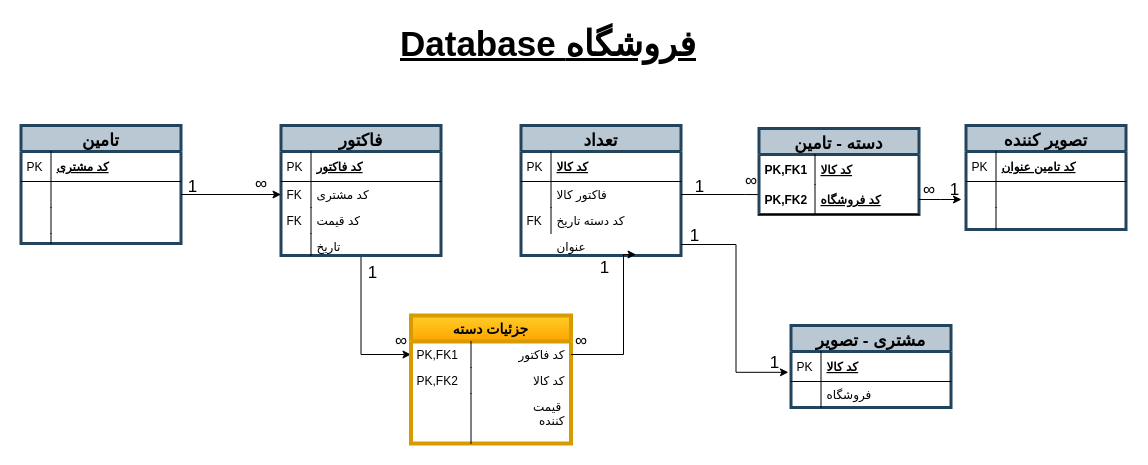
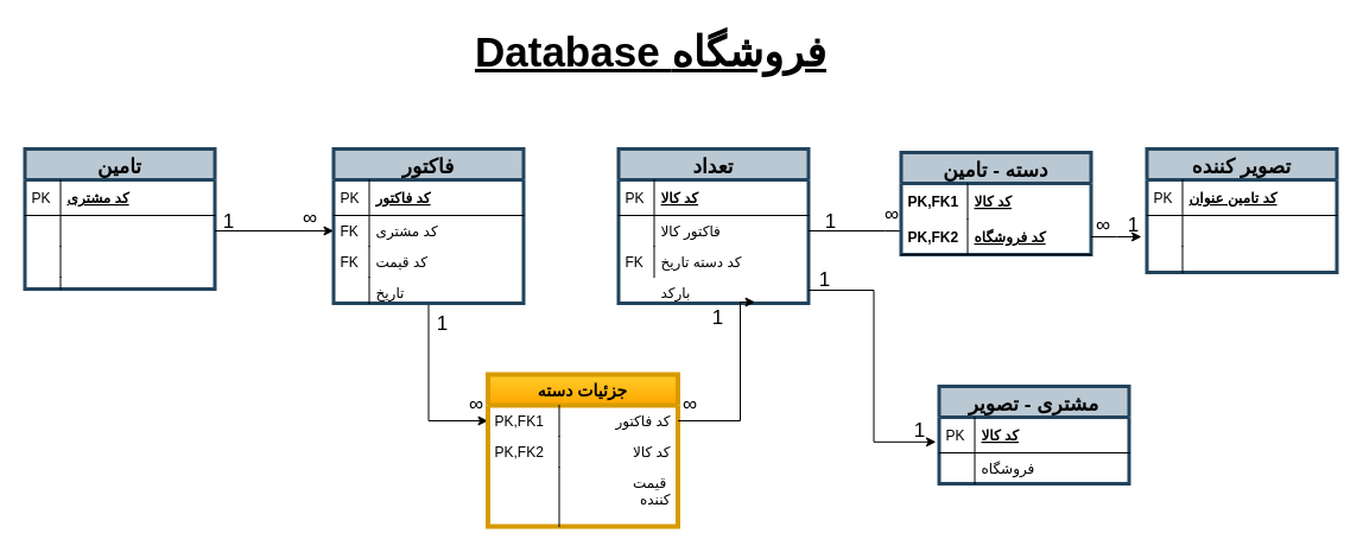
  <mxCell id="0" />
  <mxCell id="1" parent="0" />
  <mxCell id="2" value="تامین" style="swimlane;fontStyle=1;childLayout=stackLayout;horizontal=1;startSize=26;fillColor=#bac8d3;horizontalStack=0;resizeParent=1;resizeParentMax=0;resizeLast=0;collapsible=1;marginBottom=0;swimlaneFillColor=#ffffff;align=center;fontSize=17;strokeColor=#23445d;strokeWidth=3;" vertex="1" parent="1"><mxGeometry x="20.5" y="125" width="160" height="118" as="geometry" /></mxCell>
  <mxCell id="3" value="کد مشتری" style="shape=partialRectangle;top=0;left=0;right=0;bottom=1;align=left;verticalAlign=middle;fillColor=none;spacingLeft=34;spacingRight=4;overflow=hidden;rotatable=0;points=[[0,0.5],[1,0.5]];portConstraint=eastwest;dropTarget=0;fontStyle=5;fontSize=12;" vertex="1" parent="2"><mxGeometry y="26" width="160" height="30" as="geometry" /></mxCell>
  <mxCell id="4" value="PK" style="shape=partialRectangle;top=0;left=0;bottom=0;fillColor=none;align=left;verticalAlign=middle;spacingLeft=4;spacingRight=4;overflow=hidden;rotatable=0;points=[];portConstraint=eastwest;part=1;fontSize=12;" vertex="1" connectable="0" parent="3"><mxGeometry width="30" height="30" as="geometry" /></mxCell>
  <mxCell id="5" value="" style="shape=partialRectangle;top=0;left=0;right=0;bottom=0;align=left;verticalAlign=top;fillColor=none;spacingLeft=34;spacingRight=4;overflow=hidden;rotatable=0;points=[[0,0.5],[1,0.5]];portConstraint=eastwest;dropTarget=0;fontSize=12;" vertex="1" parent="2"><mxGeometry y="56" width="160" height="26" as="geometry" /></mxCell>
  <mxCell id="6" value="" style="shape=partialRectangle;top=0;left=0;bottom=0;fillColor=none;align=left;verticalAlign=top;spacingLeft=4;spacingRight=4;overflow=hidden;rotatable=0;points=[];portConstraint=eastwest;part=1;fontSize=12;" vertex="1" connectable="0" parent="5"><mxGeometry width="30" height="26" as="geometry" /></mxCell>
  <mxCell id="7" value="" style="shape=partialRectangle;top=0;left=0;right=0;bottom=0;align=left;verticalAlign=top;fillColor=none;spacingLeft=34;spacingRight=4;overflow=hidden;rotatable=0;points=[[0,0.5],[1,0.5]];portConstraint=eastwest;dropTarget=0;fontSize=12;" vertex="1" parent="2"><mxGeometry y="82" width="160" height="26" as="geometry" /></mxCell>
  <mxCell id="8" value="" style="shape=partialRectangle;top=0;left=0;bottom=0;fillColor=none;align=left;verticalAlign=top;spacingLeft=4;spacingRight=4;overflow=hidden;rotatable=0;points=[];portConstraint=eastwest;part=1;fontSize=12;" vertex="1" connectable="0" parent="7"><mxGeometry width="30" height="26" as="geometry" /></mxCell>
  <mxCell id="9" value="" style="shape=partialRectangle;top=0;left=0;right=0;bottom=0;align=left;verticalAlign=top;fillColor=none;spacingLeft=34;spacingRight=4;overflow=hidden;rotatable=0;points=[[0,0.5],[1,0.5]];portConstraint=eastwest;dropTarget=0;fontSize=12;" vertex="1" parent="2"><mxGeometry y="108" width="160" height="10" as="geometry" /></mxCell>
  <mxCell id="10" value="" style="shape=partialRectangle;top=0;left=0;bottom=0;fillColor=none;align=left;verticalAlign=top;spacingLeft=4;spacingRight=4;overflow=hidden;rotatable=0;points=[];portConstraint=eastwest;part=1;fontSize=12;" vertex="1" connectable="0" parent="9"><mxGeometry width="30" height="10" as="geometry" /></mxCell>
  <mxCell id="11" style="edgeStyle=orthogonalEdgeStyle;rounded=0;orthogonalLoop=1;jettySize=auto;html=1;entryX=0;entryY=0.5;entryDx=0;entryDy=0;fontSize=15;" edge="1" parent="1" source="12" target="23"><mxGeometry relative="1" as="geometry" /></mxCell>
  <mxCell id="12" value="فاکتور" style="swimlane;fontStyle=1;childLayout=stackLayout;horizontal=1;startSize=26;fillColor=#bac8d3;horizontalStack=0;resizeParent=1;resizeParentMax=0;resizeLast=0;collapsible=1;marginBottom=0;swimlaneFillColor=#ffffff;align=center;fontSize=17;strokeColor=#23445d;strokeWidth=3;" vertex="1" parent="1"><mxGeometry x="280.5" y="125" width="160" height="130" as="geometry" /></mxCell>
  <mxCell id="13" value="کد فاکتور" style="shape=partialRectangle;top=0;left=0;right=0;bottom=1;align=left;verticalAlign=middle;fillColor=none;spacingLeft=34;spacingRight=4;overflow=hidden;rotatable=0;points=[[0,0.5],[1,0.5]];portConstraint=eastwest;dropTarget=0;fontStyle=5;fontSize=12;" vertex="1" parent="12"><mxGeometry y="26" width="160" height="30" as="geometry" /></mxCell>
  <mxCell id="14" value="PK" style="shape=partialRectangle;top=0;left=0;bottom=0;fillColor=none;align=left;verticalAlign=middle;spacingLeft=4;spacingRight=4;overflow=hidden;rotatable=0;points=[];portConstraint=eastwest;part=1;fontSize=12;" vertex="1" connectable="0" parent="13"><mxGeometry width="30" height="30" as="geometry" /></mxCell>
  <mxCell id="15" value="کد مشتری" style="shape=partialRectangle;top=0;left=0;right=0;bottom=0;align=left;verticalAlign=top;fillColor=none;spacingLeft=34;spacingRight=4;overflow=hidden;rotatable=0;points=[[0,0.5],[1,0.5]];portConstraint=eastwest;dropTarget=0;fontSize=12;" vertex="1" parent="12"><mxGeometry y="56" width="160" height="26" as="geometry" /></mxCell>
  <mxCell id="16" value="FK&#10;&#10;" style="shape=partialRectangle;top=0;left=0;bottom=0;fillColor=none;align=left;verticalAlign=top;spacingLeft=4;spacingRight=4;overflow=hidden;rotatable=0;points=[];portConstraint=eastwest;part=1;fontSize=12;" vertex="1" connectable="0" parent="15"><mxGeometry width="30" height="26" as="geometry" /></mxCell>
  <mxCell id="17" value="کد قیمت" style="shape=partialRectangle;top=0;left=0;right=0;bottom=0;align=left;verticalAlign=top;fillColor=none;spacingLeft=34;spacingRight=4;overflow=hidden;rotatable=0;points=[[0,0.5],[1,0.5]];portConstraint=eastwest;dropTarget=0;fontSize=12;" vertex="1" parent="12"><mxGeometry y="82" width="160" height="26" as="geometry" /></mxCell>
  <mxCell id="18" value="FK" style="shape=partialRectangle;top=0;left=0;bottom=0;fillColor=none;align=left;verticalAlign=top;spacingLeft=4;spacingRight=4;overflow=hidden;rotatable=0;points=[];portConstraint=eastwest;part=1;fontSize=12;" vertex="1" connectable="0" parent="17"><mxGeometry width="30" height="26" as="geometry" /></mxCell>
  <mxCell id="19" value="تاریخ" style="shape=partialRectangle;top=0;left=0;right=0;bottom=0;align=left;verticalAlign=top;fillColor=none;spacingLeft=34;spacingRight=4;overflow=hidden;rotatable=0;points=[[0,0.5],[1,0.5]];portConstraint=eastwest;dropTarget=0;fontSize=12;" vertex="1" parent="12"><mxGeometry y="108" width="160" height="22" as="geometry" /></mxCell>
  <mxCell id="20" value="" style="shape=partialRectangle;top=0;left=0;bottom=0;fillColor=none;align=left;verticalAlign=top;spacingLeft=4;spacingRight=4;overflow=hidden;rotatable=0;points=[];portConstraint=eastwest;part=1;fontSize=12;" vertex="1" connectable="0" parent="19"><mxGeometry width="30" height="22" as="geometry" /></mxCell>
  <mxCell id="21" style="edgeStyle=orthogonalEdgeStyle;rounded=0;orthogonalLoop=1;jettySize=auto;html=1;entryX=0;entryY=0.5;entryDx=0;entryDy=0;fontSize=15;" edge="1" parent="1" source="5" target="15"><mxGeometry relative="1" as="geometry" /></mxCell>
  <mxCell id="22" value="جزئیات دسته" style="swimlane;fontStyle=1;childLayout=stackLayout;horizontal=1;startSize=26;horizontalStack=0;resizeParent=1;resizeParentMax=0;resizeLast=0;collapsible=1;marginBottom=0;swimlaneFillColor=#ffffff;align=center;fontSize=14;gradientColor=#ffa500;fillColor=#ffcd28;strokeColor=#d79b00;strokeWidth=4;" vertex="1" parent="1"><mxGeometry x="410.5" y="315" width="160" height="128" as="geometry" /></mxCell>
  <mxCell id="23" value="کد فاکتور" style="shape=partialRectangle;top=0;left=0;right=0;bottom=0;align=right;verticalAlign=top;fillColor=none;spacingLeft=34;spacingRight=4;overflow=hidden;rotatable=0;points=[[0,0.5],[1,0.5]];portConstraint=eastwest;dropTarget=0;fontSize=12;" vertex="1" parent="22"><mxGeometry y="26" width="160" height="26" as="geometry" /></mxCell>
  <mxCell id="24" value="PK,FK1&#10;" style="shape=partialRectangle;top=0;left=0;bottom=0;fillColor=none;align=left;verticalAlign=top;spacingLeft=4;spacingRight=4;overflow=hidden;rotatable=0;points=[];portConstraint=eastwest;part=1;fontSize=12;" vertex="1" connectable="0" parent="23"><mxGeometry width="60" height="26" as="geometry" /></mxCell>
  <mxCell id="25" value="کد کالا" style="shape=partialRectangle;top=0;left=0;right=0;bottom=0;align=right;verticalAlign=top;fillColor=none;spacingLeft=34;spacingRight=4;overflow=hidden;rotatable=0;points=[[0,0.5],[1,0.5]];portConstraint=eastwest;dropTarget=0;fontSize=12;labelBorderColor=none;strokeColor=#000000;" vertex="1" parent="22"><mxGeometry y="52" width="160" height="26" as="geometry" /></mxCell>
  <mxCell id="26" value="PK,FK2" style="shape=partialRectangle;top=0;left=0;bottom=0;fillColor=none;align=left;verticalAlign=top;spacingLeft=4;spacingRight=4;overflow=hidden;rotatable=0;points=[];portConstraint=eastwest;part=1;fontSize=12;" vertex="1" connectable="0" parent="25"><mxGeometry width="60" height="26" as="geometry" /></mxCell>
  <mxCell id="27" value="قیمت &#10;کننده" style="shape=partialRectangle;top=0;left=0;right=0;bottom=0;align=right;verticalAlign=top;fillColor=none;spacingLeft=34;spacingRight=4;overflow=hidden;rotatable=0;points=[[0,0.5],[1,0.5]];portConstraint=eastwest;dropTarget=0;fontSize=12;" vertex="1" parent="22"><mxGeometry y="78" width="160" height="50" as="geometry" /></mxCell>
  <mxCell id="28" value="" style="shape=partialRectangle;top=0;left=0;bottom=0;fillColor=none;align=left;verticalAlign=top;spacingLeft=4;spacingRight=4;overflow=hidden;rotatable=0;points=[];portConstraint=eastwest;part=1;fontSize=12;" vertex="1" connectable="0" parent="27"><mxGeometry width="60" height="50" as="geometry" /></mxCell>
  <mxCell id="29" value="تعداد" style="swimlane;fontStyle=1;childLayout=stackLayout;horizontal=1;startSize=26;fillColor=#bac8d3;horizontalStack=0;resizeParent=1;resizeParentMax=0;resizeLast=0;collapsible=1;marginBottom=0;swimlaneFillColor=#ffffff;align=center;fontSize=17;strokeColor=#23445d;strokeWidth=3;" vertex="1" parent="1"><mxGeometry x="520.5" y="125" width="160" height="130" as="geometry" /></mxCell>
  <mxCell id="30" value="کد کالا" style="shape=partialRectangle;top=0;left=0;right=0;bottom=1;align=left;verticalAlign=middle;fillColor=none;spacingLeft=34;spacingRight=4;overflow=hidden;rotatable=0;points=[[0,0.5],[1,0.5]];portConstraint=eastwest;dropTarget=0;fontStyle=5;fontSize=12;" vertex="1" parent="29"><mxGeometry y="26" width="160" height="30" as="geometry" /></mxCell>
  <mxCell id="31" value="PK" style="shape=partialRectangle;top=0;left=0;bottom=0;fillColor=none;align=left;verticalAlign=middle;spacingLeft=4;spacingRight=4;overflow=hidden;rotatable=0;points=[];portConstraint=eastwest;part=1;fontSize=12;" vertex="1" connectable="0" parent="30"><mxGeometry width="30" height="30" as="geometry" /></mxCell>
  <mxCell id="32" value="فاکتور کالا" style="shape=partialRectangle;top=0;left=0;right=0;bottom=0;align=left;verticalAlign=top;fillColor=none;spacingLeft=34;spacingRight=4;overflow=hidden;rotatable=0;points=[[0,0.5],[1,0.5]];portConstraint=eastwest;dropTarget=0;fontSize=12;" vertex="1" parent="29"><mxGeometry y="56" width="160" height="26" as="geometry" /></mxCell>
  <mxCell id="33" value="" style="shape=partialRectangle;top=0;left=0;bottom=0;fillColor=none;align=left;verticalAlign=top;spacingLeft=4;spacingRight=4;overflow=hidden;rotatable=0;points=[];portConstraint=eastwest;part=1;fontSize=12;" vertex="1" connectable="0" parent="32"><mxGeometry width="30" height="26" as="geometry" /></mxCell>
  <mxCell id="34" value="کد دسته تاریخ" style="shape=partialRectangle;top=0;left=0;right=0;bottom=0;align=left;verticalAlign=top;fillColor=none;spacingLeft=34;spacingRight=4;overflow=hidden;rotatable=0;points=[[0,0.5],[1,0.5]];portConstraint=eastwest;dropTarget=0;fontSize=12;" vertex="1" parent="29"><mxGeometry y="82" width="160" height="26" as="geometry" /></mxCell>
  <mxCell id="35" value="FK" style="shape=partialRectangle;top=0;left=0;bottom=0;fillColor=none;align=left;verticalAlign=top;spacingLeft=4;spacingRight=4;overflow=hidden;rotatable=0;points=[];portConstraint=eastwest;part=1;fontSize=12;" vertex="1" connectable="0" parent="34"><mxGeometry width="30" height="26" as="geometry" /></mxCell>
- <mxCell id="36" value="عنوان" style="shape=partialRectangle;top=0;left=0;right=0;bottom=0;align=left;verticalAlign=top;fillColor=none;spacingLeft=34;spacingRight=4;overflow=hidden;rotatable=0;points=[[0,0.5],[1,0.5]];portConstraint=eastwest;dropTarget=0;fontSize=12;" vertex="1" parent="29"><mxGeometry y="108" width="160" height="22" as="geometry" /></mxCell>
+ <mxCell id="36" value="بارکد" style="shape=partialRectangle;top=0;left=0;right=0;bottom=0;align=left;verticalAlign=top;fillColor=none;spacingLeft=34;spacingRight=4;overflow=hidden;rotatable=0;points=[[0,0.5],[1,0.5]];portConstraint=eastwest;dropTarget=0;fontSize=12;" vertex="1" parent="29"><mxGeometry y="108" width="160" height="22" as="geometry" /></mxCell>
  <mxCell id="37" style="edgeStyle=orthogonalEdgeStyle;rounded=0;orthogonalLoop=1;jettySize=auto;html=1;exitX=1;exitY=0.5;exitDx=0;exitDy=0;fontSize=15;entryX=0.719;entryY=0.955;entryDx=0;entryDy=0;entryPerimeter=0;" edge="1" parent="1" source="23" target="36"><mxGeometry relative="1" as="geometry"><mxPoint x="680.5" y="264" as="targetPoint" /><Array as="points"><mxPoint x="623" y="354" /><mxPoint x="623" y="254" /></Array></mxGeometry></mxCell>
  <mxCell id="38" style="edgeStyle=orthogonalEdgeStyle;rounded=0;orthogonalLoop=1;jettySize=auto;html=1;exitX=1;exitY=0.5;exitDx=0;exitDy=0;entryX=0;entryY=0.5;entryDx=0;entryDy=0;fontSize=15;" edge="1" parent="1" source="32"><mxGeometry relative="1" as="geometry"><mxPoint x="810.147" y="194.353" as="targetPoint" /></mxGeometry></mxCell>
  <mxCell id="39" value="تصویر کننده" style="swimlane;fontStyle=1;childLayout=stackLayout;horizontal=1;startSize=26;fillColor=#bac8d3;horizontalStack=0;resizeParent=1;resizeParentMax=0;resizeLast=0;collapsible=1;marginBottom=0;swimlaneFillColor=#ffffff;align=center;fontSize=17;strokeColor=#23445d;strokeWidth=3;" vertex="1" parent="1"><mxGeometry x="965.5" y="125" width="160" height="104" as="geometry" /></mxCell>
  <mxCell id="40" value="کد تامین عنوان" style="shape=partialRectangle;top=0;left=0;right=0;bottom=1;align=left;verticalAlign=middle;fillColor=none;spacingLeft=34;spacingRight=4;overflow=hidden;rotatable=0;points=[[0,0.5],[1,0.5]];portConstraint=eastwest;dropTarget=0;fontStyle=5;fontSize=12;" vertex="1" parent="39"><mxGeometry y="26" width="160" height="30" as="geometry" /></mxCell>
  <mxCell id="41" value="PK" style="shape=partialRectangle;top=0;left=0;bottom=0;fillColor=none;align=left;verticalAlign=middle;spacingLeft=4;spacingRight=4;overflow=hidden;rotatable=0;points=[];portConstraint=eastwest;part=1;fontSize=12;" vertex="1" connectable="0" parent="40"><mxGeometry width="30" height="30" as="geometry" /></mxCell>
  <mxCell id="42" value="" style="shape=partialRectangle;top=0;left=0;right=0;bottom=0;align=left;verticalAlign=top;fillColor=none;spacingLeft=34;spacingRight=4;overflow=hidden;rotatable=0;points=[[0,0.5],[1,0.5]];portConstraint=eastwest;dropTarget=0;fontSize=12;" vertex="1" parent="39"><mxGeometry y="56" width="160" height="26" as="geometry" /></mxCell>
  <mxCell id="43" value="" style="shape=partialRectangle;top=0;left=0;bottom=0;fillColor=none;align=left;verticalAlign=top;spacingLeft=4;spacingRight=4;overflow=hidden;rotatable=0;points=[];portConstraint=eastwest;part=1;fontSize=12;" vertex="1" connectable="0" parent="42"><mxGeometry width="30" height="26" as="geometry" /></mxCell>
  <mxCell id="44" value="" style="shape=partialRectangle;top=0;left=0;right=0;bottom=0;align=left;verticalAlign=top;fillColor=none;spacingLeft=34;spacingRight=4;overflow=hidden;rotatable=0;points=[[0,0.5],[1,0.5]];portConstraint=eastwest;dropTarget=0;fontSize=12;" vertex="1" parent="39"><mxGeometry y="82" width="160" height="22" as="geometry" /></mxCell>
  <mxCell id="45" value="" style="shape=partialRectangle;top=0;left=0;bottom=0;fillColor=none;align=left;verticalAlign=top;spacingLeft=4;spacingRight=4;overflow=hidden;rotatable=0;points=[];portConstraint=eastwest;part=1;fontSize=12;" vertex="1" connectable="0" parent="44"><mxGeometry width="30" height="22" as="geometry" /></mxCell>
  <mxCell id="46" value="مشتری - تصویر" style="swimlane;fontStyle=1;childLayout=stackLayout;horizontal=1;startSize=26;fillColor=#bac8d3;horizontalStack=0;resizeParent=1;resizeParentMax=0;resizeLast=0;collapsible=1;marginBottom=0;swimlaneFillColor=#ffffff;align=center;fontSize=17;strokeColor=#23445d;strokeWidth=3;" vertex="1" parent="1"><mxGeometry x="790.5" y="325" width="160" height="82" as="geometry" /></mxCell>
  <mxCell id="47" value="کد کالا" style="shape=partialRectangle;top=0;left=0;right=0;bottom=1;align=left;verticalAlign=middle;fillColor=none;spacingLeft=34;spacingRight=4;overflow=hidden;rotatable=0;points=[[0,0.5],[1,0.5]];portConstraint=eastwest;dropTarget=0;fontStyle=5;fontSize=12;" vertex="1" parent="46"><mxGeometry y="26" width="160" height="30" as="geometry" /></mxCell>
  <mxCell id="48" value="PK" style="shape=partialRectangle;top=0;left=0;bottom=0;fillColor=none;align=left;verticalAlign=middle;spacingLeft=4;spacingRight=4;overflow=hidden;rotatable=0;points=[];portConstraint=eastwest;part=1;fontSize=12;" vertex="1" connectable="0" parent="47"><mxGeometry width="30" height="30" as="geometry" /></mxCell>
  <mxCell id="49" value="فروشگاه" style="shape=partialRectangle;top=0;left=0;right=0;bottom=0;align=left;verticalAlign=top;fillColor=none;spacingLeft=34;spacingRight=4;overflow=hidden;rotatable=0;points=[[0,0.5],[1,0.5]];portConstraint=eastwest;dropTarget=0;fontSize=12;" vertex="1" parent="46"><mxGeometry y="56" width="160" height="26" as="geometry" /></mxCell>
  <mxCell id="50" value="" style="shape=partialRectangle;top=0;left=0;bottom=0;fillColor=none;align=left;verticalAlign=top;spacingLeft=4;spacingRight=4;overflow=hidden;rotatable=0;points=[];portConstraint=eastwest;part=1;fontSize=12;" vertex="1" connectable="0" parent="49"><mxGeometry width="30" height="26" as="geometry" /></mxCell>
  <mxCell id="51" style="edgeStyle=orthogonalEdgeStyle;rounded=0;orthogonalLoop=1;jettySize=auto;html=1;exitX=1;exitY=0.5;exitDx=0;exitDy=0;fontSize=15;entryX=-0.016;entryY=0.694;entryDx=0;entryDy=0;entryPerimeter=0;" edge="1" parent="1" source="36" target="47"><mxGeometry relative="1" as="geometry"><mxPoint x="760.5" y="354" as="targetPoint" /></mxGeometry></mxCell>
  <mxCell id="52" value="دسته - تامین" style="swimlane;fontStyle=1;childLayout=stackLayout;horizontal=1;startSize=26;fillColor=#bac8d3;horizontalStack=0;resizeParent=1;resizeParentMax=0;resizeLast=0;collapsible=1;marginBottom=0;swimlaneFillColor=#ffffff;align=center;fontSize=17;strokeColor=#23445d;strokeWidth=3;" vertex="1" parent="1"><mxGeometry x="758.5" y="128" width="160" height="86" as="geometry" /></mxCell>
  <mxCell id="53" value="کد کالا" style="shape=partialRectangle;top=0;left=0;right=0;bottom=0;align=left;verticalAlign=middle;fillColor=none;spacingLeft=60;spacingRight=4;overflow=hidden;rotatable=0;points=[[0,0.5],[1,0.5]];portConstraint=eastwest;dropTarget=0;fontStyle=5;fontSize=12;" vertex="1" parent="52"><mxGeometry y="26" width="160" height="30" as="geometry" /></mxCell>
  <mxCell id="54" value="PK,FK1" style="shape=partialRectangle;fontStyle=1;top=0;left=0;bottom=0;fillColor=none;align=left;verticalAlign=middle;spacingLeft=4;spacingRight=4;overflow=hidden;rotatable=0;points=[];portConstraint=eastwest;part=1;fontSize=12;" vertex="1" connectable="0" parent="53"><mxGeometry width="56" height="30" as="geometry" /></mxCell>
  <mxCell id="55" value="کد فروشگاه" style="shape=partialRectangle;top=0;left=0;right=0;bottom=1;align=left;verticalAlign=middle;fillColor=none;spacingLeft=60;spacingRight=4;overflow=hidden;rotatable=0;points=[[0,0.5],[1,0.5]];portConstraint=eastwest;dropTarget=0;fontStyle=5;fontSize=12;" vertex="1" parent="52"><mxGeometry y="56" width="160" height="30" as="geometry" /></mxCell>
  <mxCell id="56" value="PK,FK2" style="shape=partialRectangle;fontStyle=1;top=0;left=0;bottom=0;fillColor=none;align=left;verticalAlign=middle;spacingLeft=4;spacingRight=4;overflow=hidden;rotatable=0;points=[];portConstraint=eastwest;part=1;fontSize=12;" vertex="1" connectable="0" parent="55"><mxGeometry width="56" height="30" as="geometry" /></mxCell>
  <mxCell id="57" style="edgeStyle=orthogonalEdgeStyle;rounded=0;orthogonalLoop=1;jettySize=auto;html=1;fontSize=15;" edge="1" parent="1" source="55"><mxGeometry relative="1" as="geometry"><mxPoint x="961" y="199" as="targetPoint" /></mxGeometry></mxCell>
  <mxCell id="58" value="&lt;font style=&quot;font-size: 35px&quot;&gt;&lt;b&gt;&lt;u&gt;Database فروشگاه&lt;/u&gt;&lt;/b&gt;&lt;/font&gt;" style="text;html=1;resizable=0;points=[];autosize=1;align=left;verticalAlign=top;spacingTop=-4;fontSize=17;strokeWidth=3;" vertex="1" parent="1"><mxGeometry x="398" y="20" width="280" height="30" as="geometry" /></mxCell>
  <mxCell id="59" value="&amp;nbsp;1" style="text;html=1;resizable=0;points=[];autosize=1;align=left;verticalAlign=top;spacingTop=-4;fontSize=17;" vertex="1" parent="1"><mxGeometry x="180.5" y="174" width="30" height="20" as="geometry" /></mxCell>
  <mxCell id="60" value="&lt;p&gt;&lt;span&gt;∞&lt;/span&gt;&lt;/p&gt;" style="text;html=1;resizable=0;points=[];autosize=1;align=left;verticalAlign=top;spacingTop=-4;fontSize=17;" vertex="1" parent="1"><mxGeometry x="253" y="154" width="30" height="60" as="geometry" /></mxCell>
  <mxCell id="61" value="&lt;p&gt;&lt;span&gt;∞&lt;/span&gt;&lt;/p&gt;" style="text;html=1;resizable=0;points=[];autosize=1;align=left;verticalAlign=top;spacingTop=-4;fontSize=17;" vertex="1" parent="1"><mxGeometry x="393" y="311" width="30" height="60" as="geometry" /></mxCell>
  <mxCell id="62" value="&lt;p&gt;&lt;span&gt;∞&lt;/span&gt;&lt;/p&gt;" style="text;html=1;resizable=0;points=[];autosize=1;align=left;verticalAlign=top;spacingTop=-4;fontSize=17;" vertex="1" parent="1"><mxGeometry x="573" y="311" width="30" height="60" as="geometry" /></mxCell>
  <mxCell id="63" value="&lt;p&gt;&lt;span&gt;∞&lt;/span&gt;&lt;/p&gt;" style="text;html=1;resizable=0;points=[];autosize=1;align=left;verticalAlign=top;spacingTop=-4;fontSize=17;" vertex="1" parent="1"><mxGeometry x="743" y="151" width="30" height="60" as="geometry" /></mxCell>
  <mxCell id="64" value="&lt;p&gt;&lt;span&gt;∞&lt;/span&gt;&lt;/p&gt;" style="text;html=1;resizable=0;points=[];autosize=1;align=left;verticalAlign=top;spacingTop=-4;fontSize=17;" vertex="1" parent="1"><mxGeometry x="920.5" y="160" width="30" height="60" as="geometry" /></mxCell>
  <mxCell id="65" value="&amp;nbsp;1" style="text;html=1;resizable=0;points=[];autosize=1;align=left;verticalAlign=top;spacingTop=-4;fontSize=17;" vertex="1" parent="1"><mxGeometry x="360.5" y="260" width="30" height="20" as="geometry" /></mxCell>
  <mxCell id="66" value="&amp;nbsp;1" style="text;html=1;resizable=0;points=[];autosize=1;align=left;verticalAlign=top;spacingTop=-4;fontSize=17;" vertex="1" parent="1"><mxGeometry x="593" y="255" width="30" height="20" as="geometry" /></mxCell>
  <mxCell id="67" value="&amp;nbsp;1" style="text;html=1;resizable=0;points=[];autosize=1;align=left;verticalAlign=top;spacingTop=-4;fontSize=17;" vertex="1" parent="1"><mxGeometry x="683" y="223" width="30" height="20" as="geometry" /></mxCell>
  <mxCell id="68" value="&amp;nbsp;1" style="text;html=1;resizable=0;points=[];autosize=1;align=left;verticalAlign=top;spacingTop=-4;fontSize=17;" vertex="1" parent="1"><mxGeometry x="688" y="174" width="30" height="20" as="geometry" /></mxCell>
  <mxCell id="69" value="&amp;nbsp;1" style="text;html=1;resizable=0;points=[];autosize=1;align=left;verticalAlign=top;spacingTop=-4;fontSize=17;" vertex="1" parent="1"><mxGeometry x="943" y="177" width="30" height="20" as="geometry" /></mxCell>
  <mxCell id="70" value="&amp;nbsp;1" style="text;html=1;resizable=0;points=[];autosize=1;align=left;verticalAlign=top;spacingTop=-4;fontSize=17;" vertex="1" parent="1"><mxGeometry x="763" y="350" width="30" height="20" as="geometry" /></mxCell>
